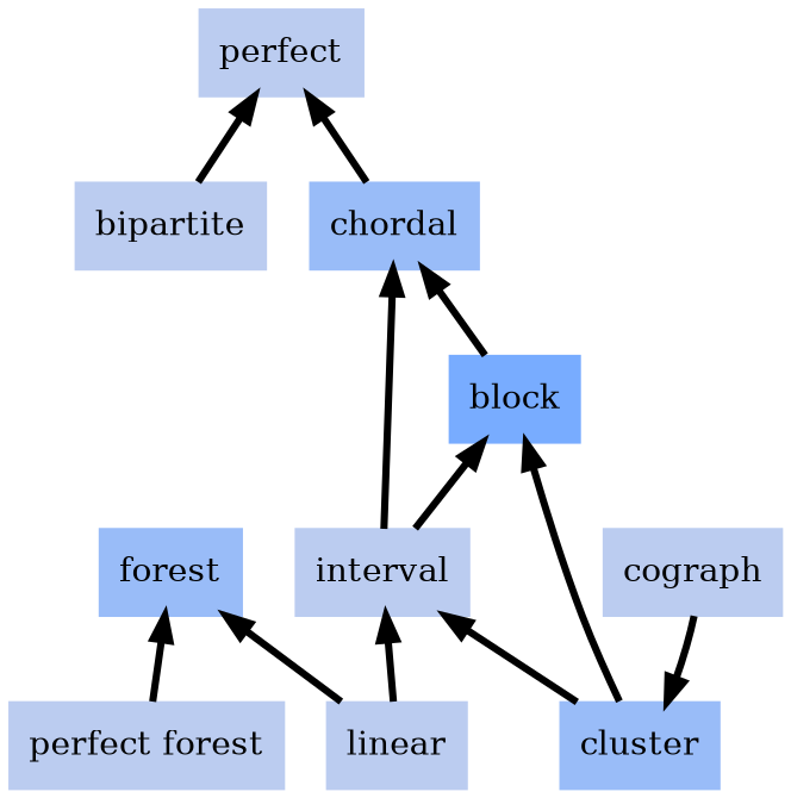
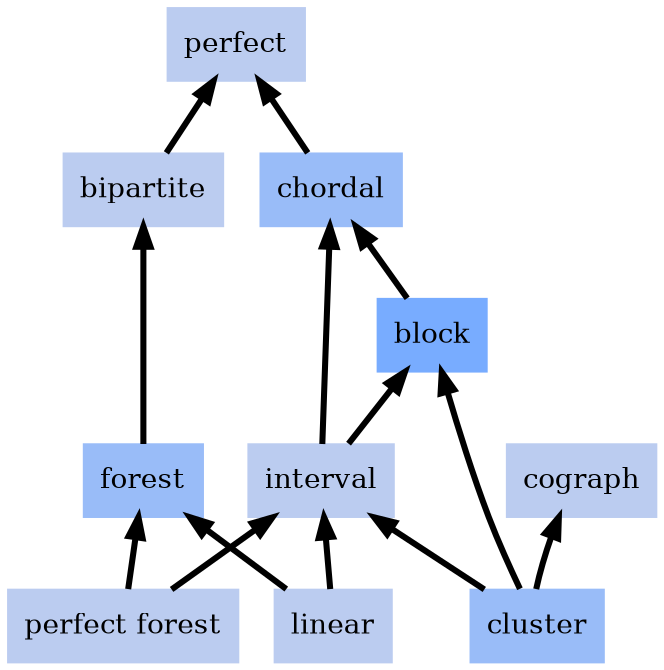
  digraph {
    rankdir=BT
    node [color="#bbccf0" shape=box style=filled]
    edge [decorate=true lblstyle="above, sloped" penwidth=3.0 weight=100]
    n1 [color="#99bcf8" label=forest]
    n2 [label=bipartite]
    n3 [label=cograph]
    n4 [label=perfect]
    n5 [color="#78acff" label=block]
    n6 [color="#99bcf8" label=chordal]
    n7 [label=interval]
    n8 [label=linear]
    n9 [color="#99bcf8" label=cluster]
    n10 [label="perfect forest"]
+   n1 -> n2
    n2 -> n4
    n5 -> n6
    n6 -> n4
    n7 -> n5
    n7 -> n6
    n8 -> n1
    n8 -> n7
-   n3 -> n9
+   n9 -> n3
    n9 -> n5
    n9 -> n7
    n10 -> n1
+   n10 -> n7
  }
